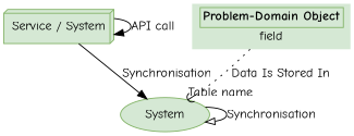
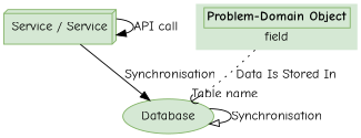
  digraph {
    fontname="Comic Neue"
    node [color="#82b366" fillcolor="#d5e8d4" fontname="Comic Neue" style=filled]
    edge [fontname="Comic Neue"]
-   n1 [label="Service / System" shape=box3d]
-   n2 [label=System shape=oval]
+   n1 [label="Service / Service" shape=box3d]
+   n2 [label=Database shape=oval]
    n3 [label=<<table border="0" cellborder="0" cellspacing="0"><tr><td port="root" border="1"><b>Problem-Domain Object</b></td></tr><tr><td>field</td></tr></table>> shape=none]
    n1 -> n1 [arrowhead=normal label="API call"]
    n1 -> n2 [label=Synchronisation]
    n2 -> n2 [arrowhead=onormal label=Synchronisation]
    n3 -> n2 [arrowhead=curve headlabel="Table name" label="Data Is Stored In" style=dotted]
  }
